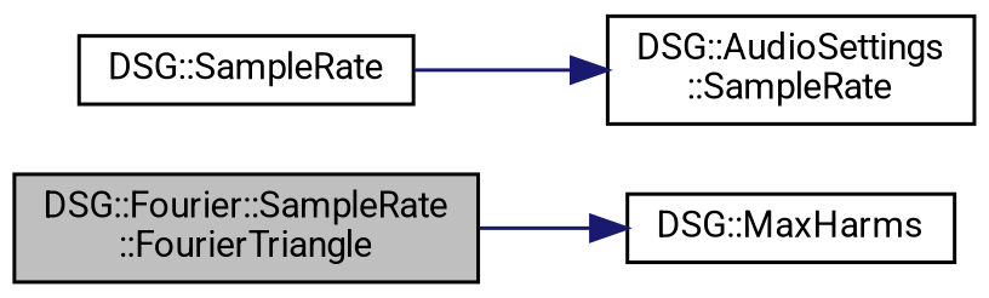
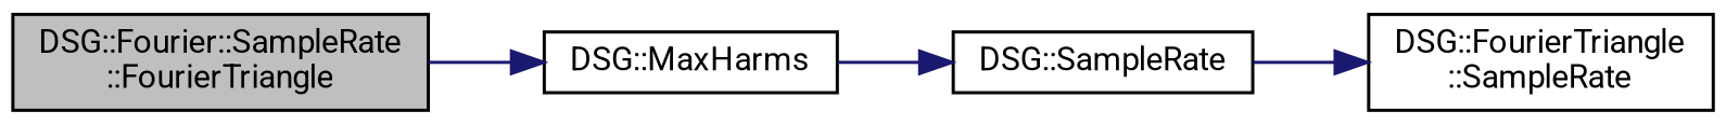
  digraph {
    fontname=Roboto
    rankdir=LR
    node [color=black fillcolor=white fontname=Roboto fontsize=10 shape=record style=filled]
    edge [color=midnightblue fontname=Roboto fontsize=10 labelfontname=Helvetica labelfontsize=10 style=solid]
    n1 [fillcolor=grey75 fontcolor=black height=0.2 label="DSG::Fourier::SampleRate\l::FourierTriangle" width=0.4]
    n2 [height=0.2 label="DSG::MaxHarms" width=0.4]
    n3 [height=0.2 label="DSG::SampleRate" width=0.4]
-   n4 [height=0.2 label="DSG::AudioSettings\l::SampleRate" width=0.4]
+   n4 [height=0.2 label="DSG::FourierTriangle\l::SampleRate" width=0.4]
    n1 -> n2
+   n2 -> n3
    n3 -> n4
  }
